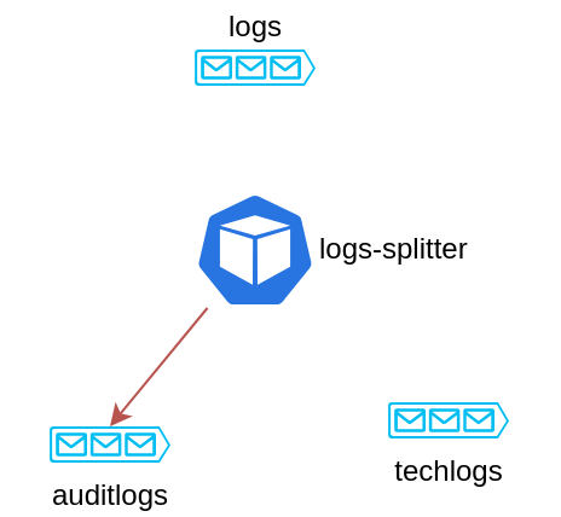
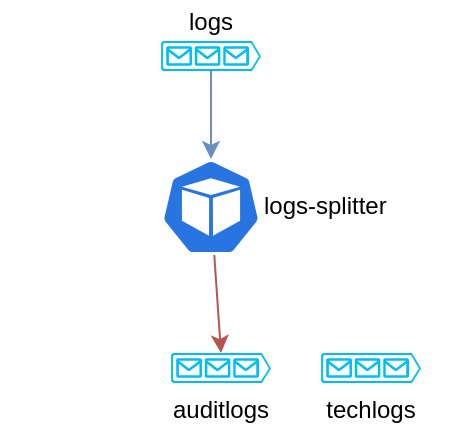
  <mxCell id="0" />
  <mxCell id="1" parent="0" />
  <mxCell id="2" value="logs" style="verticalLabelPosition=top;html=1;verticalAlign=bottom;align=center;strokeColor=none;fillColor=#00BEF2;shape=mxgraph.azure.queue_generic;pointerEvents=1;labelPosition=center;" parent="1" vertex="1"><mxGeometry x="80" y="20" width="50" height="15" as="geometry" /></mxCell>
- <mxCell id="3" value="auditlogs" style="verticalLabelPosition=bottom;html=1;verticalAlign=top;align=center;strokeColor=none;fillColor=#00BEF2;shape=mxgraph.azure.queue_generic;pointerEvents=1;" parent="1" vertex="1"><mxGeometry x="20" y="176" width="50" height="15" as="geometry" /></mxCell>
+ <mxCell id="3" value="auditlogs" style="verticalLabelPosition=bottom;html=1;verticalAlign=top;align=center;strokeColor=none;fillColor=#00BEF2;shape=mxgraph.azure.queue_generic;pointerEvents=1;" parent="1" vertex="1"><mxGeometry x="85" y="176" width="50" height="15" as="geometry" /></mxCell>
  <mxCell id="4" value="logs-splitter" style="sketch=0;html=1;dashed=0;whitespace=wrap;fillColor=#2875E2;strokeColor=#ffffff;points=[[0.005,0.63,0],[0.1,0.2,0],[0.9,0.2,0],[0.5,0,0],[0.995,0.63,0],[0.72,0.99,0],[0.5,1,0],[0.28,0.99,0]];shape=mxgraph.kubernetes.icon;prIcon=pod;labelPosition=right;verticalLabelPosition=middle;align=left;verticalAlign=middle;horizontal=1;" parent="1" vertex="1"><mxGeometry x="80" y="79" width="50" height="48" as="geometry" /></mxCell>
- <mxCell id="6" value="techlogs" style="verticalLabelPosition=bottom;html=1;verticalAlign=top;align=center;strokeColor=none;fillColor=#00BEF2;shape=mxgraph.azure.queue_generic;pointerEvents=1;" parent="1" vertex="1"><mxGeometry x="160" y="166" width="50" height="15" as="geometry" /></mxCell>
+ <mxCell id="5" value="" style="endArrow=classic;html=1;rounded=0;strokeColor=#6c8ebf;exitX=0.5;exitY=1;exitDx=0;exitDy=0;exitPerimeter=0;fillColor=#dae8fc;" parent="1" source="2" target="4" edge="1"><mxGeometry width="50" height="50" relative="1" as="geometry"><mxPoint x="-180" y="136" as="sourcePoint" /><mxPoint x="40" y="136" as="targetPoint" /></mxGeometry></mxCell>
+ <mxCell id="6" value="techlogs" style="verticalLabelPosition=bottom;html=1;verticalAlign=top;align=center;strokeColor=none;fillColor=#00BEF2;shape=mxgraph.azure.queue_generic;pointerEvents=1;" parent="1" vertex="1"><mxGeometry x="160" y="176" width="50" height="15" as="geometry" /></mxCell>
  <mxCell id="7" value="" style="endArrow=classic;html=1;rounded=0;strokeColor=#B85450;entryX=0.5;entryY=0;entryDx=0;entryDy=0;entryPerimeter=0;" parent="1" source="4" target="3" edge="1"><mxGeometry width="50" height="50" relative="1" as="geometry"><mxPoint x="-60" y="46" as="sourcePoint" /><mxPoint x="-10" y="-4" as="targetPoint" /></mxGeometry></mxCell>
